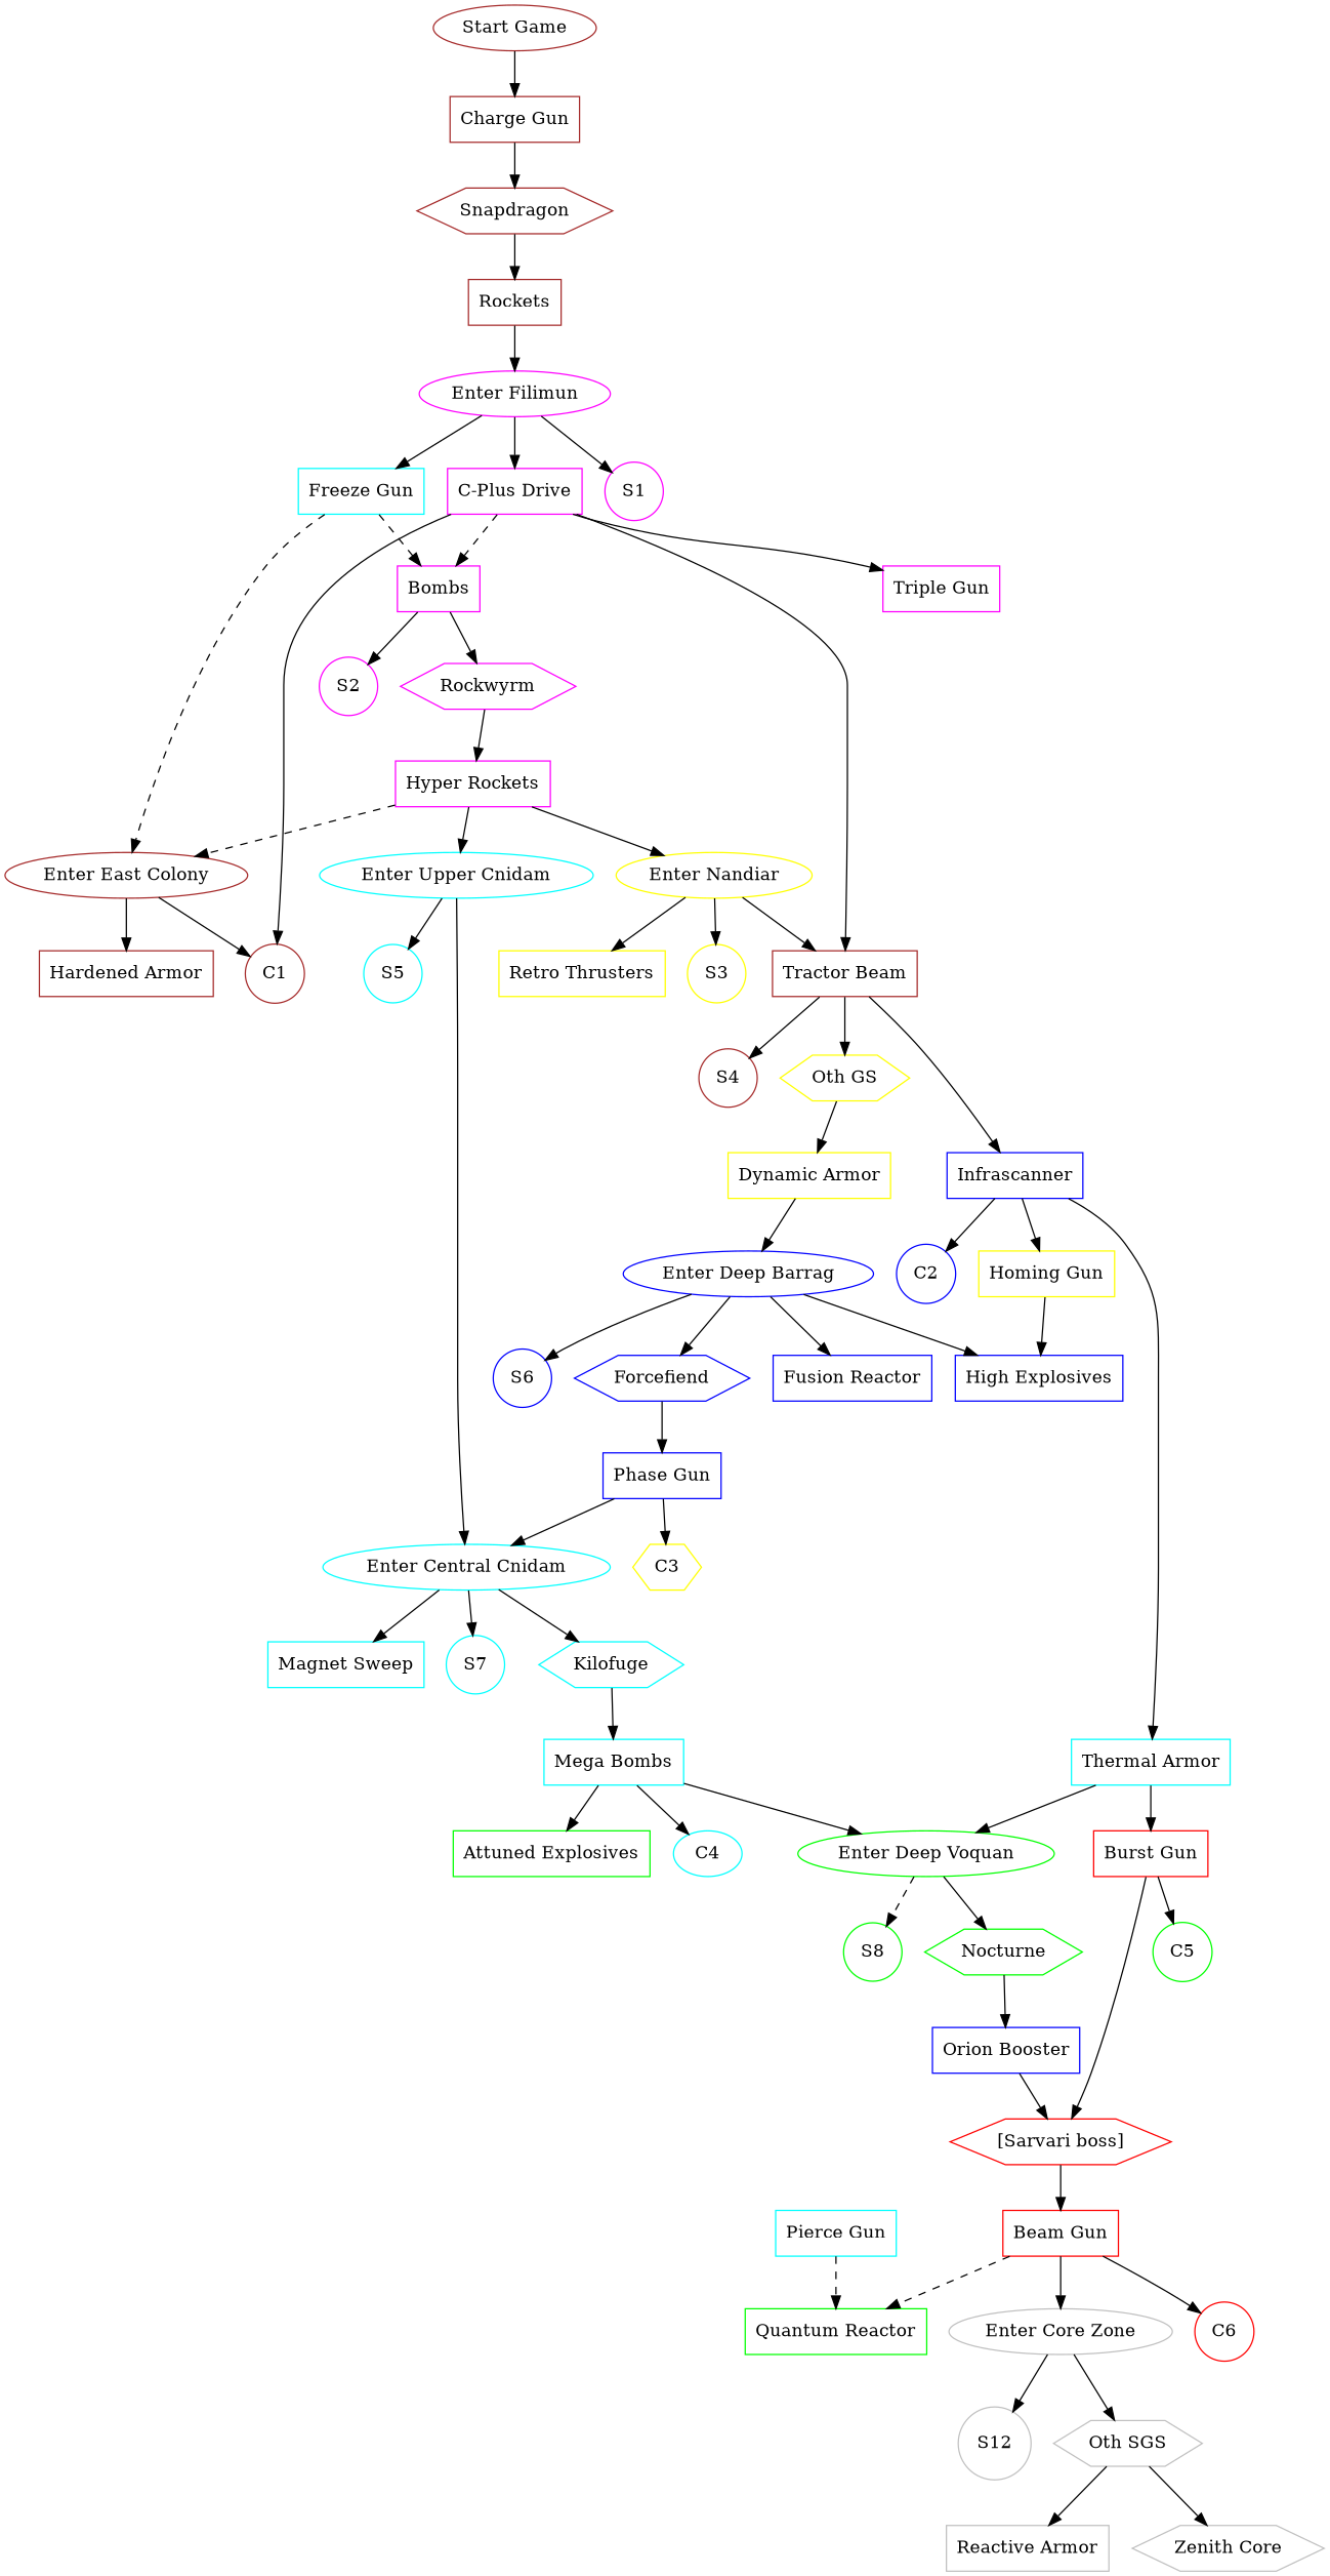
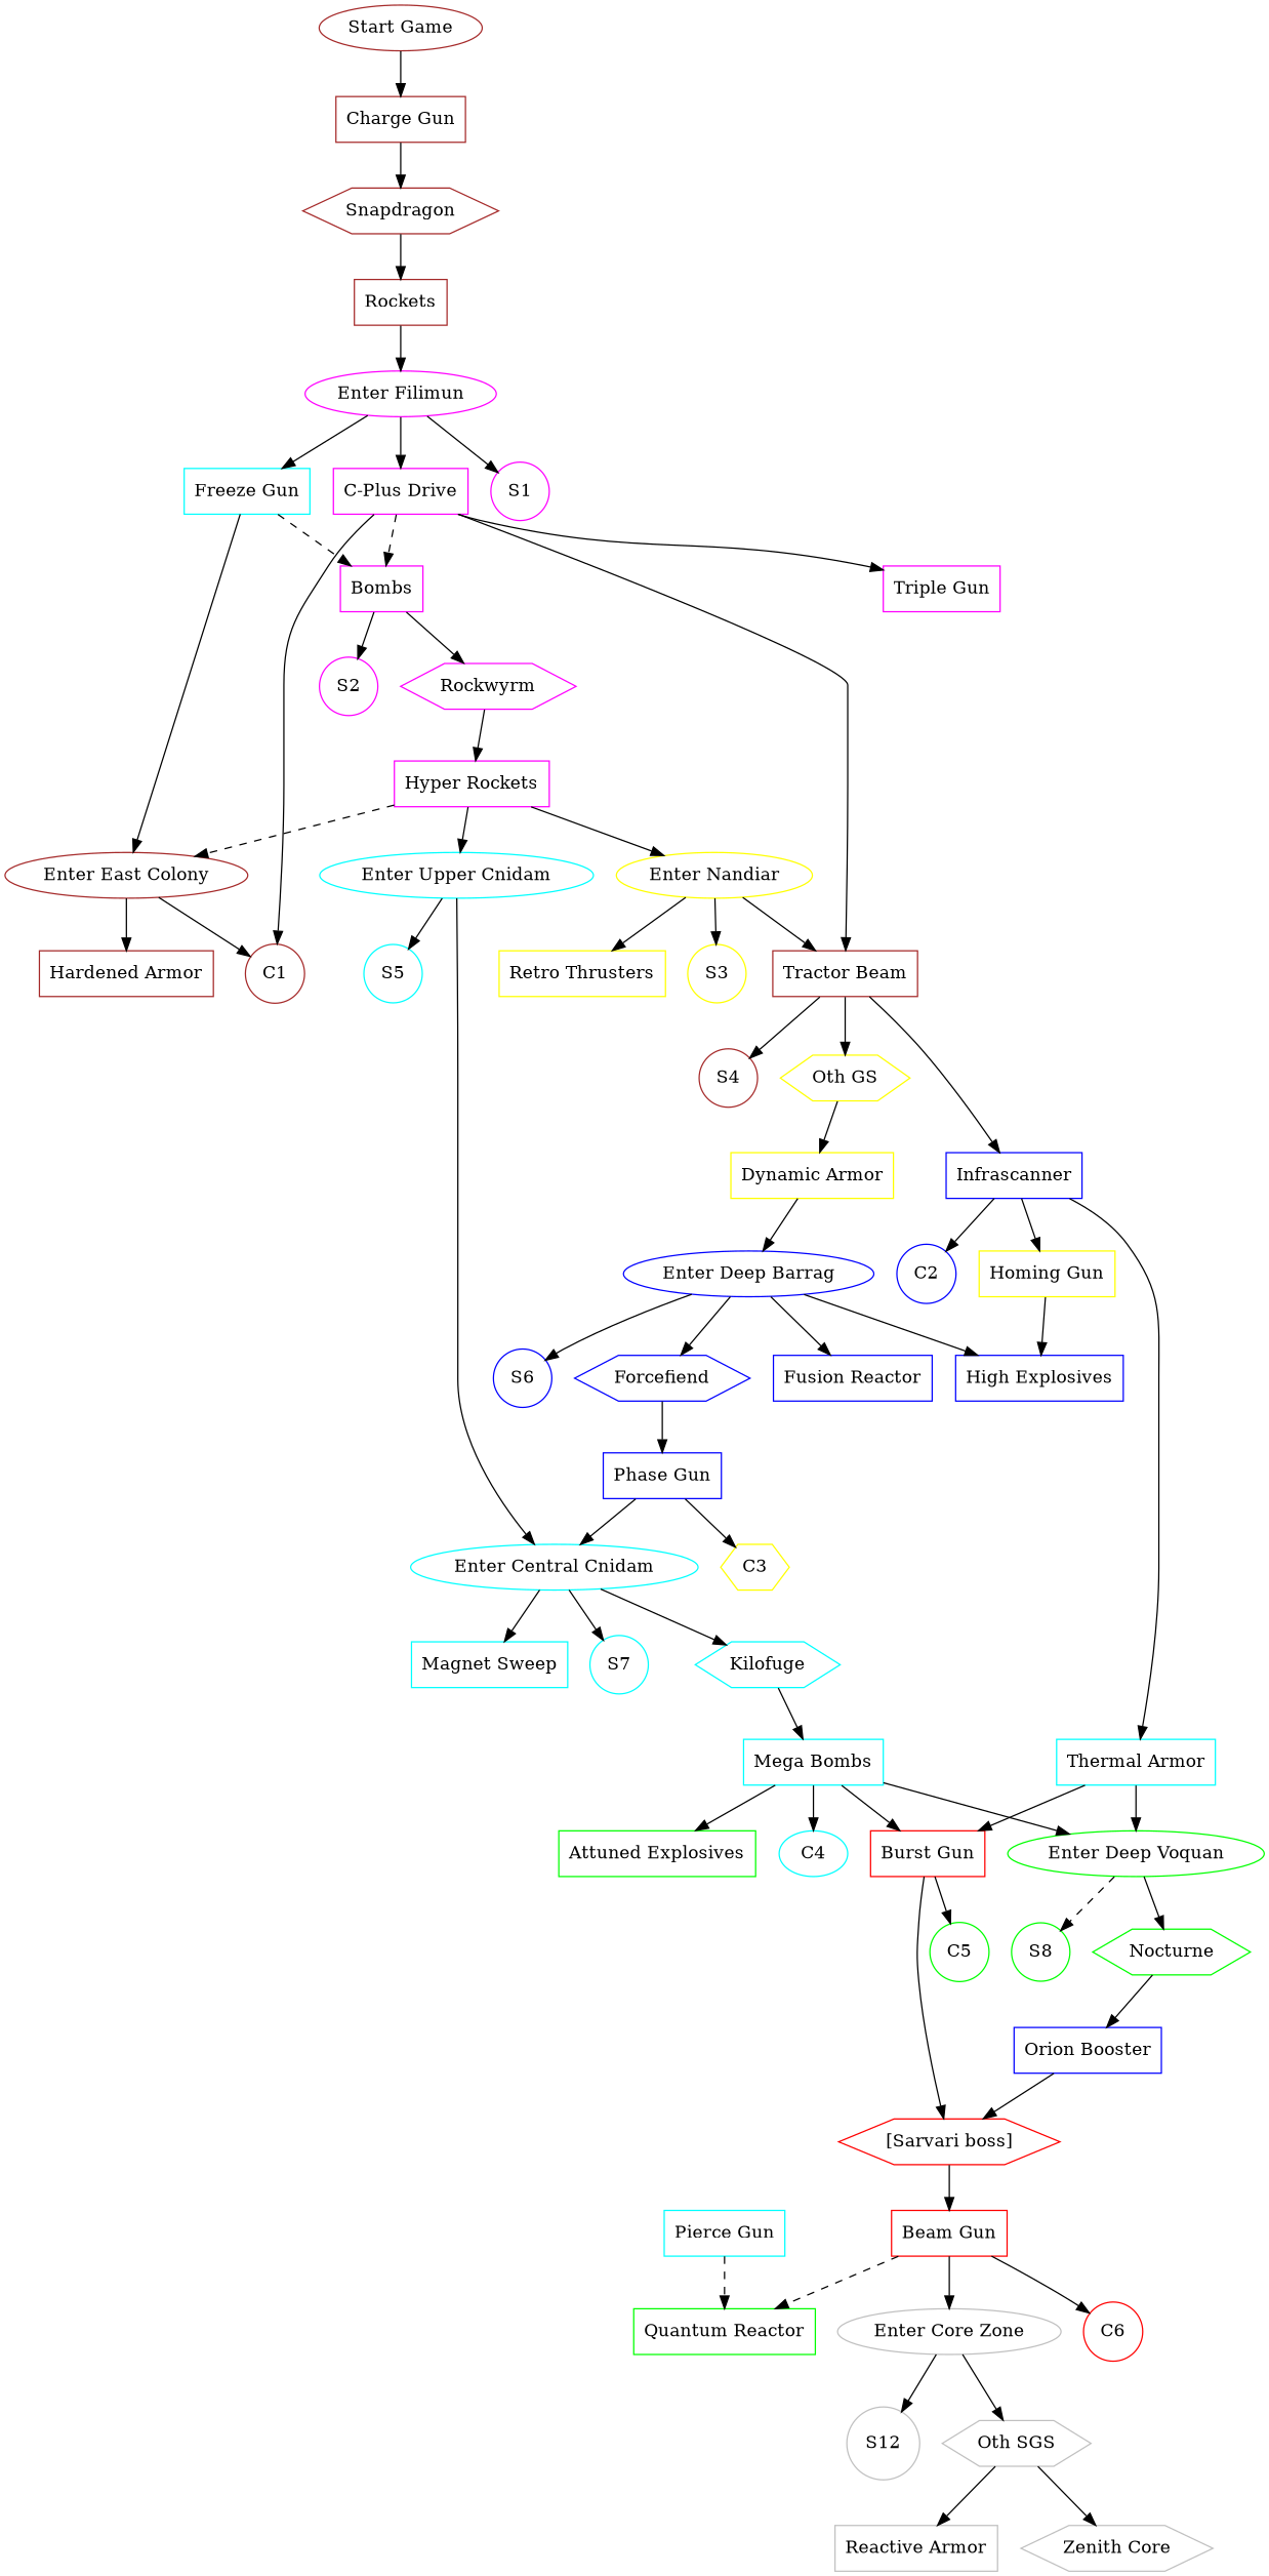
  digraph {
    node [color=cyan shape=box]
    "Charge Gun" [color=brown]
    Snapdragon [color=brown shape=hexagon]
    Rockets [color=brown]
    "Enter Filimun" [color=magenta shape=ellipse]
    "Freeze Gun"
    "C-Plus Drive" [color=magenta]
    S1 [color=magenta shape=circle]
    Bombs [color=magenta]
    "Enter East Colony" [color=brown shape=ellipse]
    S2 [color=magenta shape=circle]
    Rockwyrm [color=magenta shape=hexagon]
    "Hardened Armor" [color=brown]
    C1 [color=brown shape=circle]
    "Triple Gun" [color=magenta]
    "Tractor Beam" [color=brown]
    Infrascanner [color=blue]
    S4 [color=brown shape=circle]
    "Oth GS" [color=yellow shape=hexagon]
    "Hyper Rockets" [color=magenta]
    "Enter Nandiar" [color=yellow shape=ellipse]
    "Enter Upper Cnidam" [shape=ellipse]
    "Retro Thrusters" [color=yellow]
    S3 [color=yellow shape=circle]
    "Enter Central Cnidam" [shape=ellipse]
    S5 [shape=circle]
    "Homing Gun" [color=yellow]
    "Thermal Armor"
    C2 [color=blue shape=circle]
    "Dynamic Armor" [color=yellow]
    "High Explosives" [color=blue]
    "Phase Gun" [color=blue]
    C3 [color=yellow shape=hexagon]
    "Magnet Sweep"
    S7 [shape=circle]
    Kilofuge [shape=hexagon]
    "Burst Gun" [color=red]
    "Enter Deep Voquan" [color=green shape=ellipse]
    "Fusion Reactor" [color=blue]
    "[Sarvari boss]" [color=red shape=hexagon]
    C5 [color=green shape=circle]
    S8 [color=green shape=circle]
    Nocturne [color=green shape=hexagon]
    "Enter Deep Barrag" [color=blue shape=ellipse]
    S6 [color=blue shape=circle]
    Forcefiend [color=blue shape=hexagon]
    "Mega Bombs"
    "Attuned Explosives" [color=green]
    C4 [shape=ellipse]
    "Orion Booster" [color=blue]
    "Quantum Reactor" [color=green]
    "Pierce Gun"
    "Beam Gun" [color=red]
    C6 [color=red shape=circle]
    "Enter Core Zone" [color=gray shape=ellipse]
    S12 [color=gray shape=circle]
    "Oth SGS" [color=gray shape=hexagon]
    "Reactive Armor" [color=gray]
    "Zenith Core" [color=gray shape=hexagon]
    "Start Game" [color=brown shape=ellipse]
    "Charge Gun" -> Snapdragon
    Snapdragon -> Rockets
    Rockets -> "Enter Filimun"
    "Enter Filimun" -> "Freeze Gun"
    "Enter Filimun" -> "C-Plus Drive"
    "Enter Filimun" -> S1
    "Freeze Gun" -> Bombs [style=dashed]
-   "Freeze Gun" -> "Enter East Colony" [style=dashed]
+   "Freeze Gun" -> "Enter East Colony" [style=solid]
    "C-Plus Drive" -> Bombs [style=dashed]
    "C-Plus Drive" -> C1
    "C-Plus Drive" -> "Triple Gun"
    "C-Plus Drive" -> "Tractor Beam"
    Bombs -> S2
    Bombs -> Rockwyrm
    "Enter East Colony" -> "Hardened Armor"
    "Enter East Colony" -> C1
    Rockwyrm -> "Hyper Rockets"
    "Tractor Beam" -> Infrascanner
    "Tractor Beam" -> S4
    "Tractor Beam" -> "Oth GS"
    Infrascanner -> "Homing Gun"
    Infrascanner -> "Thermal Armor"
    Infrascanner -> C2
    "Oth GS" -> "Dynamic Armor"
    "Hyper Rockets" -> "Enter East Colony" [style=dashed]
    "Hyper Rockets" -> "Enter Nandiar"
    "Hyper Rockets" -> "Enter Upper Cnidam"
    "Enter Nandiar" -> "Tractor Beam"
    "Enter Nandiar" -> "Retro Thrusters"
    "Enter Nandiar" -> S3
    "Enter Upper Cnidam" -> "Enter Central Cnidam"
    "Enter Upper Cnidam" -> S5
    "Enter Central Cnidam" -> "Magnet Sweep"
    "Enter Central Cnidam" -> S7
    "Enter Central Cnidam" -> Kilofuge
    "Homing Gun" -> "High Explosives"
    "Thermal Armor" -> "Burst Gun"
    "Thermal Armor" -> "Enter Deep Voquan"
    "Dynamic Armor" -> "Enter Deep Barrag"
    "Phase Gun" -> "Enter Central Cnidam"
    "Phase Gun" -> C3
    Kilofuge -> "Mega Bombs"
    "Burst Gun" -> "[Sarvari boss]"
    "Burst Gun" -> C5
    "Enter Deep Voquan" -> S8 [style=dashed]
    "Enter Deep Voquan" -> Nocturne
    "[Sarvari boss]" -> "Beam Gun"
    Nocturne -> "Orion Booster"
    "Enter Deep Barrag" -> "High Explosives"
    "Enter Deep Barrag" -> "Fusion Reactor"
    "Enter Deep Barrag" -> S6
    "Enter Deep Barrag" -> Forcefiend
    Forcefiend -> "Phase Gun"
+   "Mega Bombs" -> "Burst Gun"
    "Mega Bombs" -> "Enter Deep Voquan"
    "Mega Bombs" -> "Attuned Explosives"
    "Mega Bombs" -> C4
    "Orion Booster" -> "[Sarvari boss]"
    "Pierce Gun" -> "Quantum Reactor" [style=dashed]
    "Beam Gun" -> "Quantum Reactor" [style=dashed]
    "Beam Gun" -> C6
    "Beam Gun" -> "Enter Core Zone"
    "Enter Core Zone" -> S12
    "Enter Core Zone" -> "Oth SGS"
    "Oth SGS" -> "Reactive Armor"
    "Oth SGS" -> "Zenith Core"
    "Start Game" -> "Charge Gun"
  }
